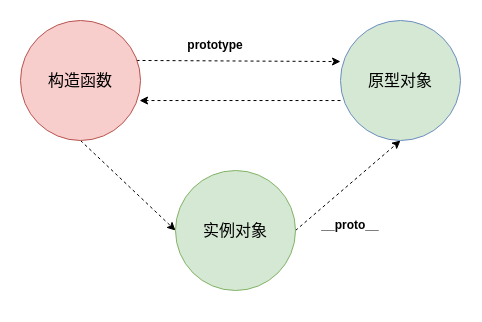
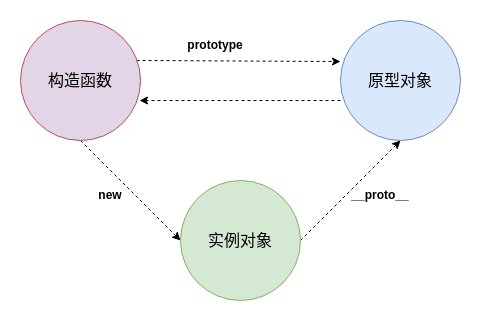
  <mxCell id="0" />
  <mxCell id="1" parent="0" />
  <mxCell id="2" style="edgeStyle=none;rounded=0;orthogonalLoop=1;jettySize=auto;html=1;exitX=0.5;exitY=1;exitDx=0;exitDy=0;entryX=0;entryY=0.5;entryDx=0;entryDy=0;dashed=1;" edge="1" parent="1" source="4" target="6"><mxGeometry relative="1" as="geometry" /></mxCell>
  <mxCell id="3" style="edgeStyle=none;rounded=0;orthogonalLoop=1;jettySize=auto;html=1;exitX=0.967;exitY=0.333;exitDx=0;exitDy=0;entryX=0;entryY=0.342;entryDx=0;entryDy=0;exitPerimeter=0;entryPerimeter=0;dashed=1;" edge="1" parent="1" source="4" target="8"><mxGeometry relative="1" as="geometry" /></mxCell>
- <mxCell id="4" value="&lt;font style=&quot;font-size: 16px;&quot;&gt;构造函数&lt;/font&gt;" style="ellipse;whiteSpace=wrap;html=1;aspect=fixed;fillColor=#f8cecc;strokeColor=#b85450;" vertex="1" parent="1"><mxGeometry x="20" y="20" width="120" height="120" as="geometry" /></mxCell>
+ <mxCell id="4" value="&lt;font style=&quot;font-size: 16px;&quot;&gt;构造函数&lt;/font&gt;" style="ellipse;whiteSpace=wrap;html=1;aspect=fixed;fillColor=#e1d5e7;strokeColor=#b85450;" vertex="1" parent="1"><mxGeometry x="20" y="20" width="120" height="120" as="geometry" /></mxCell>
  <mxCell id="5" style="edgeStyle=none;rounded=0;orthogonalLoop=1;jettySize=auto;html=1;exitX=1;exitY=0.5;exitDx=0;exitDy=0;entryX=0.5;entryY=1;entryDx=0;entryDy=0;dashed=1;" edge="1" parent="1" source="6" target="8"><mxGeometry relative="1" as="geometry" /></mxCell>
- <mxCell id="6" value="&lt;font style=&quot;font-size: 16px;&quot;&gt;实例对象&lt;/font&gt;" style="ellipse;whiteSpace=wrap;html=1;aspect=fixed;fillColor=#d5e8d4;strokeColor=#82b366;" vertex="1" parent="1"><mxGeometry x="175" y="170" width="120" height="120" as="geometry" /></mxCell>
+ <mxCell id="6" value="&lt;font style=&quot;font-size: 16px;&quot;&gt;实例对象&lt;/font&gt;" style="ellipse;whiteSpace=wrap;html=1;aspect=fixed;fillColor=#d5e8d4;strokeColor=#82b366;" vertex="1" parent="1"><mxGeometry x="180" y="180" width="120" height="120" as="geometry" /></mxCell>
  <mxCell id="7" style="edgeStyle=none;rounded=0;orthogonalLoop=1;jettySize=auto;html=1;exitX=0;exitY=0.667;exitDx=0;exitDy=0;entryX=0.992;entryY=0.667;entryDx=0;entryDy=0;entryPerimeter=0;exitPerimeter=0;dashed=1;" edge="1" parent="1" source="8" target="4"><mxGeometry relative="1" as="geometry" /></mxCell>
- <mxCell id="8" value="&lt;font style=&quot;font-size: 16px;&quot;&gt;原型对象&lt;/font&gt;" style="ellipse;whiteSpace=wrap;html=1;aspect=fixed;fillColor=#d5e8d4;strokeColor=#6c8ebf;" vertex="1" parent="1"><mxGeometry x="340" y="20" width="120" height="120" as="geometry" /></mxCell>
- <mxCell id="10" value="__proto__" style="text;html=1;strokeColor=none;fillColor=none;align=center;verticalAlign=middle;whiteSpace=wrap;rounded=0;fontStyle=1" vertex="1" parent="1"><mxGeometry x="320" y="210" width="60" height="30" as="geometry" /></mxCell>
+ <mxCell id="8" value="&lt;font style=&quot;font-size: 16px;&quot;&gt;原型对象&lt;/font&gt;" style="ellipse;whiteSpace=wrap;html=1;aspect=fixed;fillColor=#dae8fc;strokeColor=#6c8ebf;" vertex="1" parent="1"><mxGeometry x="340" y="20" width="120" height="120" as="geometry" /></mxCell>
+ <mxCell id="9" value="new" style="text;html=1;strokeColor=none;fillColor=none;align=center;verticalAlign=middle;whiteSpace=wrap;rounded=0;fontStyle=1" vertex="1" parent="1"><mxGeometry x="80" y="180" width="60" height="30" as="geometry" /></mxCell>
+ <mxCell id="10" value="__proto__" style="text;html=1;strokeColor=none;fillColor=none;align=center;verticalAlign=middle;whiteSpace=wrap;rounded=0;fontStyle=1" vertex="1" parent="1"><mxGeometry x="350" y="180" width="60" height="30" as="geometry" /></mxCell>
  <mxCell id="11" value="prototype" style="text;html=1;strokeColor=none;fillColor=none;align=center;verticalAlign=middle;whiteSpace=wrap;rounded=0;fontStyle=1" vertex="1" parent="1"><mxGeometry x="180" y="30" width="70" height="30" as="geometry" /></mxCell>
